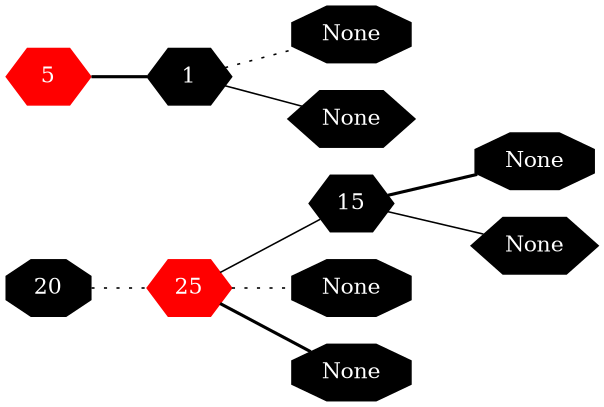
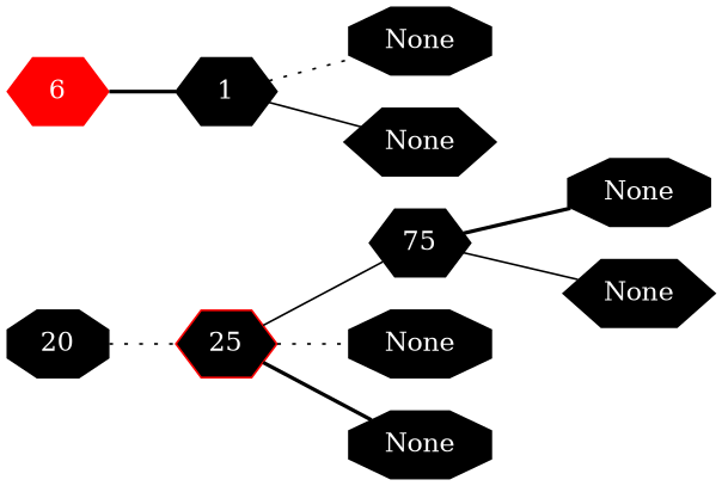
  graph {
    rankdir=LR
    node [color=black fontcolor=white shape=hexagon style=filled]
    edge [style=dotted]
    n1 [label=20 shape=octagon]
-   n2 [color=red label=25]
-   n3 [color=red label=5]
+   n2 [color=red label=25 fillcolor=black]
+   n3 [color=red label=6]
    n4 [label=1]
-   n5 [label=15]
+   n5 [label=75]
    n6 [label=None shape=octagon]
    n7 [label=None shape=octagon]
    n8 [label=None shape=octagon]
    n9 [label=None]
    n10 [label=None shape=octagon]
    n11 [label=None]
    n1 -- n2
    n2 -- n5 [style=solid]
    n2 -- n6
    n2 -- n7 [style=bold]
    n3 -- n4 [style=bold]
    n4 -- n8
    n4 -- n9 [style=solid]
    n5 -- n10 [style=bold]
    n5 -- n11 [style=solid]
  }
